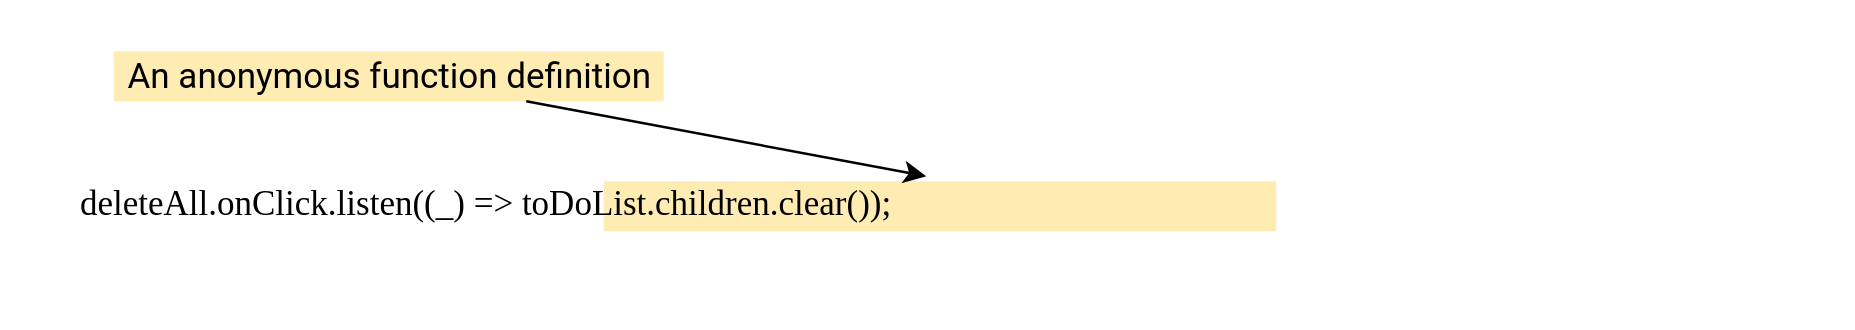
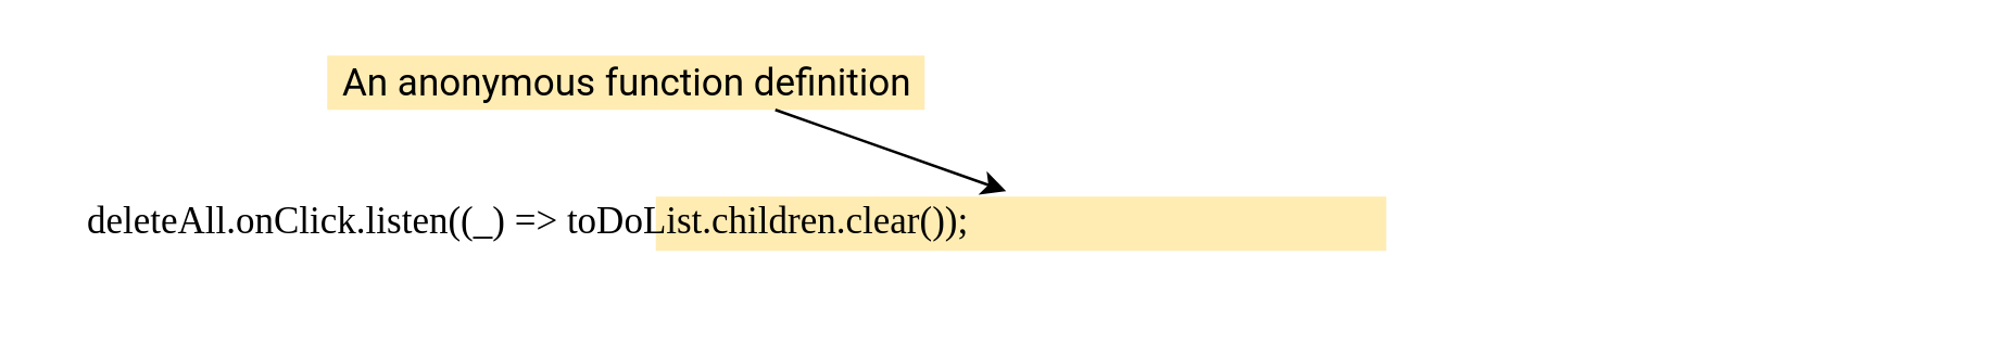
  <mxCell id="0" />
  <mxCell id="1" parent="0" />
  <mxCell id="2" value="" style="rounded=0;whiteSpace=wrap;html=1;fontFamily=Roboto Mono;fontSource=https%3A%2F%2Ffonts.googleapis.com%2Fcss%3Ffamily%3DRoboto%2BMono;fontSize=14;fillColor=#FFECB3;align=left;strokeColor=none;" vertex="1" parent="1"><mxGeometry x="241" y="72" width="269" height="20" as="geometry" /></mxCell>
  <mxCell id="3" value="&lt;div&gt;deleteAll.onClick.listen((_) =&amp;gt; toDoList.children.clear());&lt;br&gt;&lt;/div&gt;&lt;div&gt;&lt;br&gt;&lt;/div&gt;" style="rounded=1;whiteSpace=wrap;html=1;fillColor=none;align=left;fontSize=14;fontFamily=Roboto Mono;fontSource=https%3A%2F%2Ffonts.googleapis.com%2Fcss%3Ffamily%3DRoboto%2BMono;spacing=12;strokeColor=none;" vertex="1" parent="1"><mxGeometry x="20" y="70" width="700" height="40" as="geometry" /></mxCell>
- <mxCell id="4" value="An anonymous function definition" style="rounded=0;whiteSpace=wrap;html=1;fontFamily=Roboto;fontSource=https%3A%2F%2Ffonts.googleapis.com%2Fcss%3Ffamily%3DRoboto;fontSize=14;fillColor=#FFECB3;align=left;strokeColor=none;spacing=6;" vertex="1" parent="1"><mxGeometry x="45" y="20" width="220" height="20" as="geometry" /></mxCell>
+ <mxCell id="4" value="An anonymous function definition" style="rounded=0;whiteSpace=wrap;html=1;fontFamily=Roboto;fontSource=https%3A%2F%2Ffonts.googleapis.com%2Fcss%3Ffamily%3DRoboto;fontSize=14;fillColor=#FFECB3;align=left;strokeColor=none;spacing=6;" vertex="1" parent="1"><mxGeometry x="120" y="20" width="220" height="20" as="geometry" /></mxCell>
  <mxCell id="5" style="edgeStyle=orthogonalEdgeStyle;rounded=0;orthogonalLoop=1;jettySize=auto;html=1;exitX=0.5;exitY=1;exitDx=0;exitDy=0;" edge="1" parent="1" source="3" target="3"><mxGeometry relative="1" as="geometry" /></mxCell>
  <mxCell id="6" value="" style="endArrow=classic;html=1;rounded=0;exitX=0.75;exitY=1;exitDx=0;exitDy=0;entryX=0.5;entryY=0;entryDx=0;entryDy=0;" edge="1" parent="1" source="4" target="3"><mxGeometry width="50" height="50" relative="1" as="geometry"><mxPoint x="530" y="450" as="sourcePoint" /><mxPoint x="580" y="400" as="targetPoint" /></mxGeometry></mxCell>
